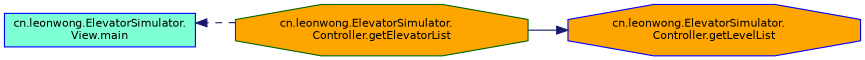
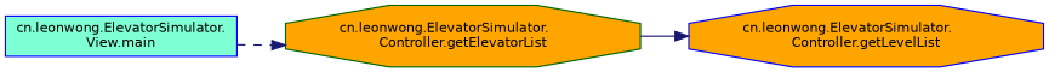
  digraph {
    rankdir=LR
    node [color=blue fillcolor=orange fontname=Helvetica fontsize=10 shape=octagon style=filled]
    edge [color=midnightblue fontname=Helvetica fontsize=10 labelfontname=Helvetica labelfontsize=10]
    n1 [fillcolor=aquamarine fontcolor=black height=0.2 label="cn.leonwong.ElevatorSimulator.\lView.main" shape=box width=0.4]
    n2 [color=darkgreen height=0.2 label="cn.leonwong.ElevatorSimulator.\lController.getElevatorList" width=0.4]
    n3 [height=0.2 label="cn.leonwong.ElevatorSimulator.\lController.getLevelList" width=0.4]
-   n2 -> n1 [style=dashed]
+   n1 -> n2 [style=dashed]
    n2 -> n3 [style=solid]
  }
